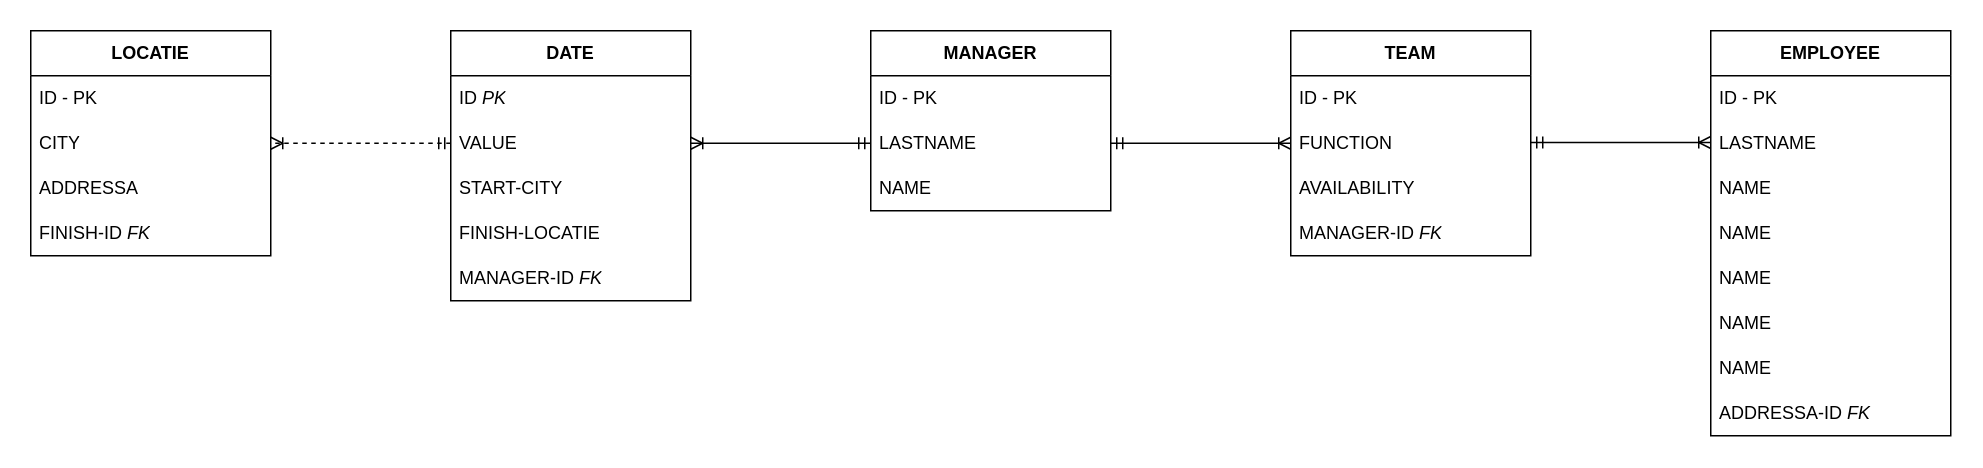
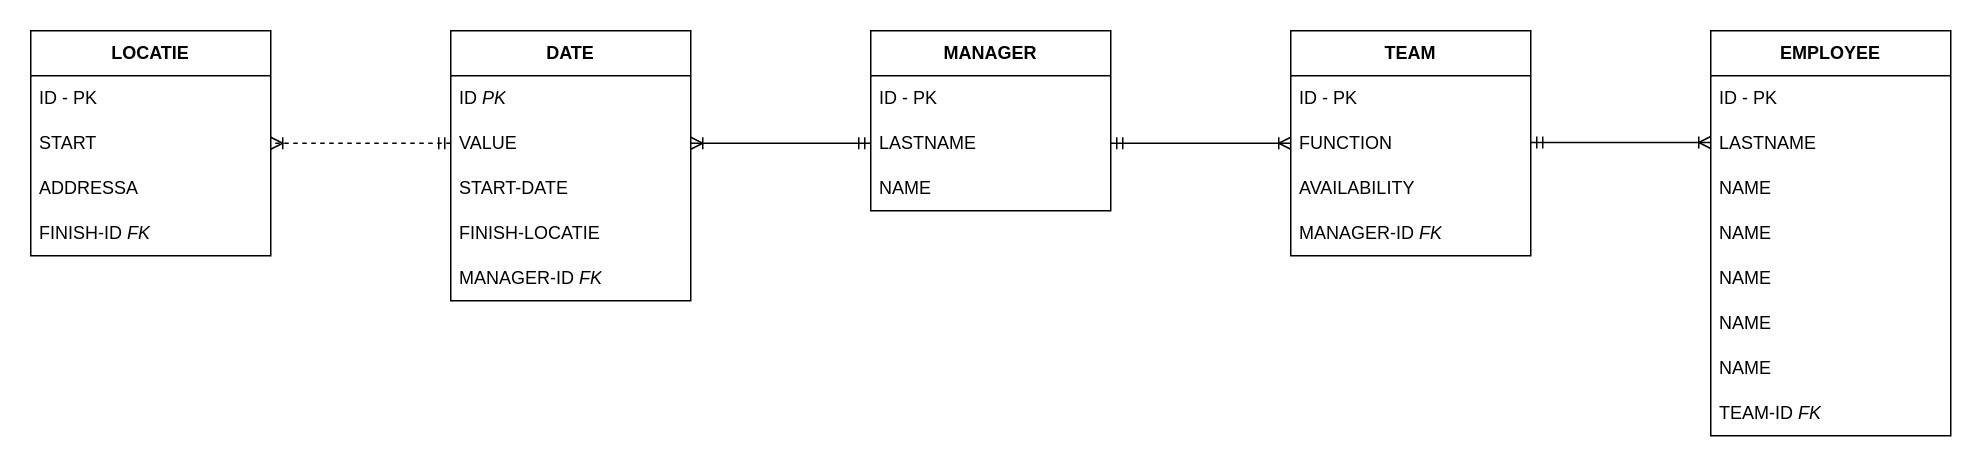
  <mxCell id="0" />
  <mxCell id="1" parent="0" />
  <mxCell id="2" value="&lt;b&gt;DATE&lt;/b&gt;" style="swimlane;fontStyle=0;childLayout=stackLayout;horizontal=1;startSize=30;horizontalStack=0;resizeParent=1;resizeParentMax=0;resizeLast=0;collapsible=1;marginBottom=0;whiteSpace=wrap;html=1;" vertex="1" parent="1"><mxGeometry x="300" y="20" width="160" height="180" as="geometry"><mxRectangle x="100" y="280" width="80" height="30" as="alternateBounds" /></mxGeometry></mxCell>
  <mxCell id="3" value="ID &lt;i&gt;PK&lt;/i&gt;" style="text;strokeColor=none;fillColor=none;align=left;verticalAlign=middle;spacingLeft=4;spacingRight=4;overflow=hidden;points=[[0,0.5],[1,0.5]];portConstraint=eastwest;rotatable=0;whiteSpace=wrap;html=1;" vertex="1" parent="2"><mxGeometry y="30" width="160" height="30" as="geometry" /></mxCell>
  <mxCell id="4" value="VALUE" style="text;strokeColor=none;fillColor=none;align=left;verticalAlign=middle;spacingLeft=4;spacingRight=4;overflow=hidden;points=[[0,0.5],[1,0.5]];portConstraint=eastwest;rotatable=0;whiteSpace=wrap;html=1;" vertex="1" parent="2"><mxGeometry y="60" width="160" height="30" as="geometry" /></mxCell>
- <mxCell id="5" value="START-CITY" style="text;strokeColor=none;fillColor=none;align=left;verticalAlign=middle;spacingLeft=4;spacingRight=4;overflow=hidden;points=[[0,0.5],[1,0.5]];portConstraint=eastwest;rotatable=0;whiteSpace=wrap;html=1;" vertex="1" parent="2"><mxGeometry y="90" width="160" height="30" as="geometry" /></mxCell>
+ <mxCell id="5" value="START-DATE" style="text;strokeColor=none;fillColor=none;align=left;verticalAlign=middle;spacingLeft=4;spacingRight=4;overflow=hidden;points=[[0,0.5],[1,0.5]];portConstraint=eastwest;rotatable=0;whiteSpace=wrap;html=1;" vertex="1" parent="2"><mxGeometry y="90" width="160" height="30" as="geometry" /></mxCell>
  <mxCell id="6" value="FINISH-LOCATIE" style="text;strokeColor=none;fillColor=none;align=left;verticalAlign=middle;spacingLeft=4;spacingRight=4;overflow=hidden;points=[[0,0.5],[1,0.5]];portConstraint=eastwest;rotatable=0;whiteSpace=wrap;html=1;" vertex="1" parent="2"><mxGeometry y="120" width="160" height="30" as="geometry" /></mxCell>
  <mxCell id="7" value="MANAGER-ID &lt;i&gt;FK&lt;/i&gt;" style="text;strokeColor=none;fillColor=none;align=left;verticalAlign=middle;spacingLeft=4;spacingRight=4;overflow=hidden;points=[[0,0.5],[1,0.5]];portConstraint=eastwest;rotatable=0;whiteSpace=wrap;html=1;" vertex="1" parent="2"><mxGeometry y="150" width="160" height="30" as="geometry" /></mxCell>
  <mxCell id="8" value="&lt;b&gt;MANAGER&lt;/b&gt;" style="swimlane;fontStyle=0;childLayout=stackLayout;horizontal=1;startSize=30;horizontalStack=0;resizeParent=1;resizeParentMax=0;resizeLast=0;collapsible=1;marginBottom=0;whiteSpace=wrap;html=1;" vertex="1" parent="1"><mxGeometry x="580" y="20" width="160" height="120" as="geometry" /></mxCell>
  <mxCell id="9" value="ID - PK" style="text;strokeColor=none;fillColor=none;align=left;verticalAlign=middle;spacingLeft=4;spacingRight=4;overflow=hidden;points=[[0,0.5],[1,0.5]];portConstraint=eastwest;rotatable=0;whiteSpace=wrap;html=1;" vertex="1" parent="8"><mxGeometry y="30" width="160" height="30" as="geometry" /></mxCell>
  <mxCell id="10" value="LASTNAME" style="text;strokeColor=none;fillColor=none;align=left;verticalAlign=middle;spacingLeft=4;spacingRight=4;overflow=hidden;points=[[0,0.5],[1,0.5]];portConstraint=eastwest;rotatable=0;whiteSpace=wrap;html=1;" vertex="1" parent="8"><mxGeometry y="60" width="160" height="30" as="geometry" /></mxCell>
  <mxCell id="11" value="NAME" style="text;strokeColor=none;fillColor=none;align=left;verticalAlign=middle;spacingLeft=4;spacingRight=4;overflow=hidden;points=[[0,0.5],[1,0.5]];portConstraint=eastwest;rotatable=0;whiteSpace=wrap;html=1;" vertex="1" parent="8"><mxGeometry y="90" width="160" height="30" as="geometry" /></mxCell>
  <mxCell id="12" value="&lt;b&gt;EMPLOYEE&lt;/b&gt;" style="swimlane;fontStyle=0;childLayout=stackLayout;horizontal=1;startSize=30;horizontalStack=0;resizeParent=1;resizeParentMax=0;resizeLast=0;collapsible=1;marginBottom=0;whiteSpace=wrap;html=1;" vertex="1" parent="1"><mxGeometry x="1140" y="20" width="160" height="270" as="geometry" /></mxCell>
  <mxCell id="13" value="ID - PK" style="text;strokeColor=none;fillColor=none;align=left;verticalAlign=middle;spacingLeft=4;spacingRight=4;overflow=hidden;points=[[0,0.5],[1,0.5]];portConstraint=eastwest;rotatable=0;whiteSpace=wrap;html=1;" vertex="1" parent="12"><mxGeometry y="30" width="160" height="30" as="geometry" /></mxCell>
  <mxCell id="14" value="LASTNAME" style="text;strokeColor=none;fillColor=none;align=left;verticalAlign=middle;spacingLeft=4;spacingRight=4;overflow=hidden;points=[[0,0.5],[1,0.5]];portConstraint=eastwest;rotatable=0;whiteSpace=wrap;html=1;" vertex="1" parent="12"><mxGeometry y="60" width="160" height="30" as="geometry" /></mxCell>
  <mxCell id="15" value="NAME" style="text;strokeColor=none;fillColor=none;align=left;verticalAlign=middle;spacingLeft=4;spacingRight=4;overflow=hidden;points=[[0,0.5],[1,0.5]];portConstraint=eastwest;rotatable=0;whiteSpace=wrap;html=1;" vertex="1" parent="12"><mxGeometry y="90" width="160" height="30" as="geometry" /></mxCell>
  <mxCell id="16" value="NAME" style="text;strokeColor=none;fillColor=none;align=left;verticalAlign=middle;spacingLeft=4;spacingRight=4;overflow=hidden;points=[[0,0.5],[1,0.5]];portConstraint=eastwest;rotatable=0;whiteSpace=wrap;html=1;" vertex="1" parent="12"><mxGeometry y="120" width="160" height="30" as="geometry" /></mxCell>
  <mxCell id="17" value="NAME" style="text;strokeColor=none;fillColor=none;align=left;verticalAlign=middle;spacingLeft=4;spacingRight=4;overflow=hidden;points=[[0,0.5],[1,0.5]];portConstraint=eastwest;rotatable=0;whiteSpace=wrap;html=1;" vertex="1" parent="12"><mxGeometry y="150" width="160" height="30" as="geometry" /></mxCell>
  <mxCell id="18" value="NAME" style="text;strokeColor=none;fillColor=none;align=left;verticalAlign=middle;spacingLeft=4;spacingRight=4;overflow=hidden;points=[[0,0.5],[1,0.5]];portConstraint=eastwest;rotatable=0;whiteSpace=wrap;html=1;" vertex="1" parent="12"><mxGeometry y="180" width="160" height="30" as="geometry" /></mxCell>
  <mxCell id="19" value="NAME" style="text;strokeColor=none;fillColor=none;align=left;verticalAlign=middle;spacingLeft=4;spacingRight=4;overflow=hidden;points=[[0,0.5],[1,0.5]];portConstraint=eastwest;rotatable=0;whiteSpace=wrap;html=1;" vertex="1" parent="12"><mxGeometry y="210" width="160" height="30" as="geometry" /></mxCell>
- <mxCell id="20" value="ADDRESSA-ID &lt;i&gt;FK&lt;/i&gt;" style="text;strokeColor=none;fillColor=none;align=left;verticalAlign=middle;spacingLeft=4;spacingRight=4;overflow=hidden;points=[[0,0.5],[1,0.5]];portConstraint=eastwest;rotatable=0;whiteSpace=wrap;html=1;" vertex="1" parent="12"><mxGeometry y="240" width="160" height="30" as="geometry" /></mxCell>
+ <mxCell id="20" value="TEAM-ID &lt;i&gt;FK&lt;/i&gt;" style="text;strokeColor=none;fillColor=none;align=left;verticalAlign=middle;spacingLeft=4;spacingRight=4;overflow=hidden;points=[[0,0.5],[1,0.5]];portConstraint=eastwest;rotatable=0;whiteSpace=wrap;html=1;" vertex="1" parent="12"><mxGeometry y="240" width="160" height="30" as="geometry" /></mxCell>
  <mxCell id="21" value="&lt;b&gt;TEAM&lt;/b&gt;" style="swimlane;fontStyle=0;childLayout=stackLayout;horizontal=1;startSize=30;horizontalStack=0;resizeParent=1;resizeParentMax=0;resizeLast=0;collapsible=1;marginBottom=0;whiteSpace=wrap;html=1;" vertex="1" parent="1"><mxGeometry x="860" y="20" width="160" height="150" as="geometry" /></mxCell>
  <mxCell id="22" value="ID - PK" style="text;strokeColor=none;fillColor=none;align=left;verticalAlign=middle;spacingLeft=4;spacingRight=4;overflow=hidden;points=[[0,0.5],[1,0.5]];portConstraint=eastwest;rotatable=0;whiteSpace=wrap;html=1;" vertex="1" parent="21"><mxGeometry y="30" width="160" height="30" as="geometry" /></mxCell>
  <mxCell id="23" value="FUNCTION" style="text;strokeColor=none;fillColor=none;align=left;verticalAlign=middle;spacingLeft=4;spacingRight=4;overflow=hidden;points=[[0,0.5],[1,0.5]];portConstraint=eastwest;rotatable=0;whiteSpace=wrap;html=1;" vertex="1" parent="21"><mxGeometry y="60" width="160" height="30" as="geometry" /></mxCell>
  <mxCell id="24" value="AVAILABILITY " style="text;strokeColor=none;fillColor=none;align=left;verticalAlign=middle;spacingLeft=4;spacingRight=4;overflow=hidden;points=[[0,0.5],[1,0.5]];portConstraint=eastwest;rotatable=0;whiteSpace=wrap;html=1;" vertex="1" parent="21"><mxGeometry y="90" width="160" height="30" as="geometry" /></mxCell>
  <mxCell id="25" value="MANAGER-ID &lt;i&gt;FK&lt;/i&gt;" style="text;strokeColor=none;fillColor=none;align=left;verticalAlign=middle;spacingLeft=4;spacingRight=4;overflow=hidden;points=[[0,0.5],[1,0.5]];portConstraint=eastwest;rotatable=0;whiteSpace=wrap;html=1;" vertex="1" parent="21"><mxGeometry y="120" width="160" height="30" as="geometry" /></mxCell>
  <mxCell id="26" value="&lt;b&gt;LOCATIE&lt;/b&gt;" style="swimlane;fontStyle=0;childLayout=stackLayout;horizontal=1;startSize=30;horizontalStack=0;resizeParent=1;resizeParentMax=0;resizeLast=0;collapsible=1;marginBottom=0;whiteSpace=wrap;html=1;" vertex="1" parent="1"><mxGeometry x="20" y="20" width="160" height="150" as="geometry" /></mxCell>
  <mxCell id="27" value="ID - PK" style="text;strokeColor=none;fillColor=none;align=left;verticalAlign=middle;spacingLeft=4;spacingRight=4;overflow=hidden;points=[[0,0.5],[1,0.5]];portConstraint=eastwest;rotatable=0;whiteSpace=wrap;html=1;" vertex="1" parent="26"><mxGeometry y="30" width="160" height="30" as="geometry" /></mxCell>
- <mxCell id="28" value="CITY" style="text;strokeColor=none;fillColor=none;align=left;verticalAlign=middle;spacingLeft=4;spacingRight=4;overflow=hidden;points=[[0,0.5],[1,0.5]];portConstraint=eastwest;rotatable=0;whiteSpace=wrap;html=1;" vertex="1" parent="26"><mxGeometry y="60" width="160" height="30" as="geometry" /></mxCell>
+ <mxCell id="28" value="START" style="text;strokeColor=none;fillColor=none;align=left;verticalAlign=middle;spacingLeft=4;spacingRight=4;overflow=hidden;points=[[0,0.5],[1,0.5]];portConstraint=eastwest;rotatable=0;whiteSpace=wrap;html=1;" vertex="1" parent="26"><mxGeometry y="60" width="160" height="30" as="geometry" /></mxCell>
  <mxCell id="29" value="ADDRESSA" style="text;strokeColor=none;fillColor=none;align=left;verticalAlign=middle;spacingLeft=4;spacingRight=4;overflow=hidden;points=[[0,0.5],[1,0.5]];portConstraint=eastwest;rotatable=0;whiteSpace=wrap;html=1;" vertex="1" parent="26"><mxGeometry y="90" width="160" height="30" as="geometry" /></mxCell>
  <mxCell id="30" value="FINISH-ID &lt;i&gt;FK&lt;/i&gt;" style="text;strokeColor=none;fillColor=none;align=left;verticalAlign=middle;spacingLeft=4;spacingRight=4;overflow=hidden;points=[[0,0.5],[1,0.5]];portConstraint=eastwest;rotatable=0;whiteSpace=wrap;html=1;" vertex="1" parent="26"><mxGeometry y="120" width="160" height="30" as="geometry" /></mxCell>
  <mxCell id="31" value="" style="edgeStyle=entityRelationEdgeStyle;fontSize=12;html=1;endArrow=ERoneToMany;startArrow=ERmandOne;rounded=0;entryX=0;entryY=0.5;entryDx=0;entryDy=0;exitX=1;exitY=0.5;exitDx=0;exitDy=0;" edge="1" parent="1" source="10" target="23"><mxGeometry width="100" height="100" relative="1" as="geometry"><mxPoint x="670" y="220" as="sourcePoint" /><mxPoint x="770" y="120" as="targetPoint" /></mxGeometry></mxCell>
  <mxCell id="32" value="" style="edgeStyle=entityRelationEdgeStyle;fontSize=12;html=1;endArrow=ERoneToMany;startArrow=ERmandOne;rounded=0;entryX=0;entryY=0.5;entryDx=0;entryDy=0;exitX=1;exitY=0.5;exitDx=0;exitDy=0;" edge="1" parent="1"><mxGeometry width="100" height="100" relative="1" as="geometry"><mxPoint x="1020" y="94.47" as="sourcePoint" /><mxPoint x="1140" y="94.47" as="targetPoint" /></mxGeometry></mxCell>
  <mxCell id="33" value="" style="edgeStyle=entityRelationEdgeStyle;fontSize=12;html=1;endArrow=ERoneToMany;startArrow=ERmandOne;rounded=0;exitX=0;exitY=0.5;exitDx=0;exitDy=0;entryX=1;entryY=0.5;entryDx=0;entryDy=0;" edge="1" parent="1" source="10" target="4"><mxGeometry width="100" height="100" relative="1" as="geometry"><mxPoint x="670" y="220" as="sourcePoint" /><mxPoint x="770" y="120" as="targetPoint" /></mxGeometry></mxCell>
  <mxCell id="34" value="" style="edgeStyle=entityRelationEdgeStyle;fontSize=12;html=1;endArrow=ERoneToMany;startArrow=ERmandOne;rounded=0;exitX=0;exitY=0.5;exitDx=0;exitDy=0;entryX=1;entryY=0.5;entryDx=0;entryDy=0;dashed=1;" edge="1" parent="1" source="4" target="28"><mxGeometry width="100" height="100" relative="1" as="geometry"><mxPoint x="670" y="220" as="sourcePoint" /><mxPoint x="770" y="120" as="targetPoint" /></mxGeometry></mxCell>
